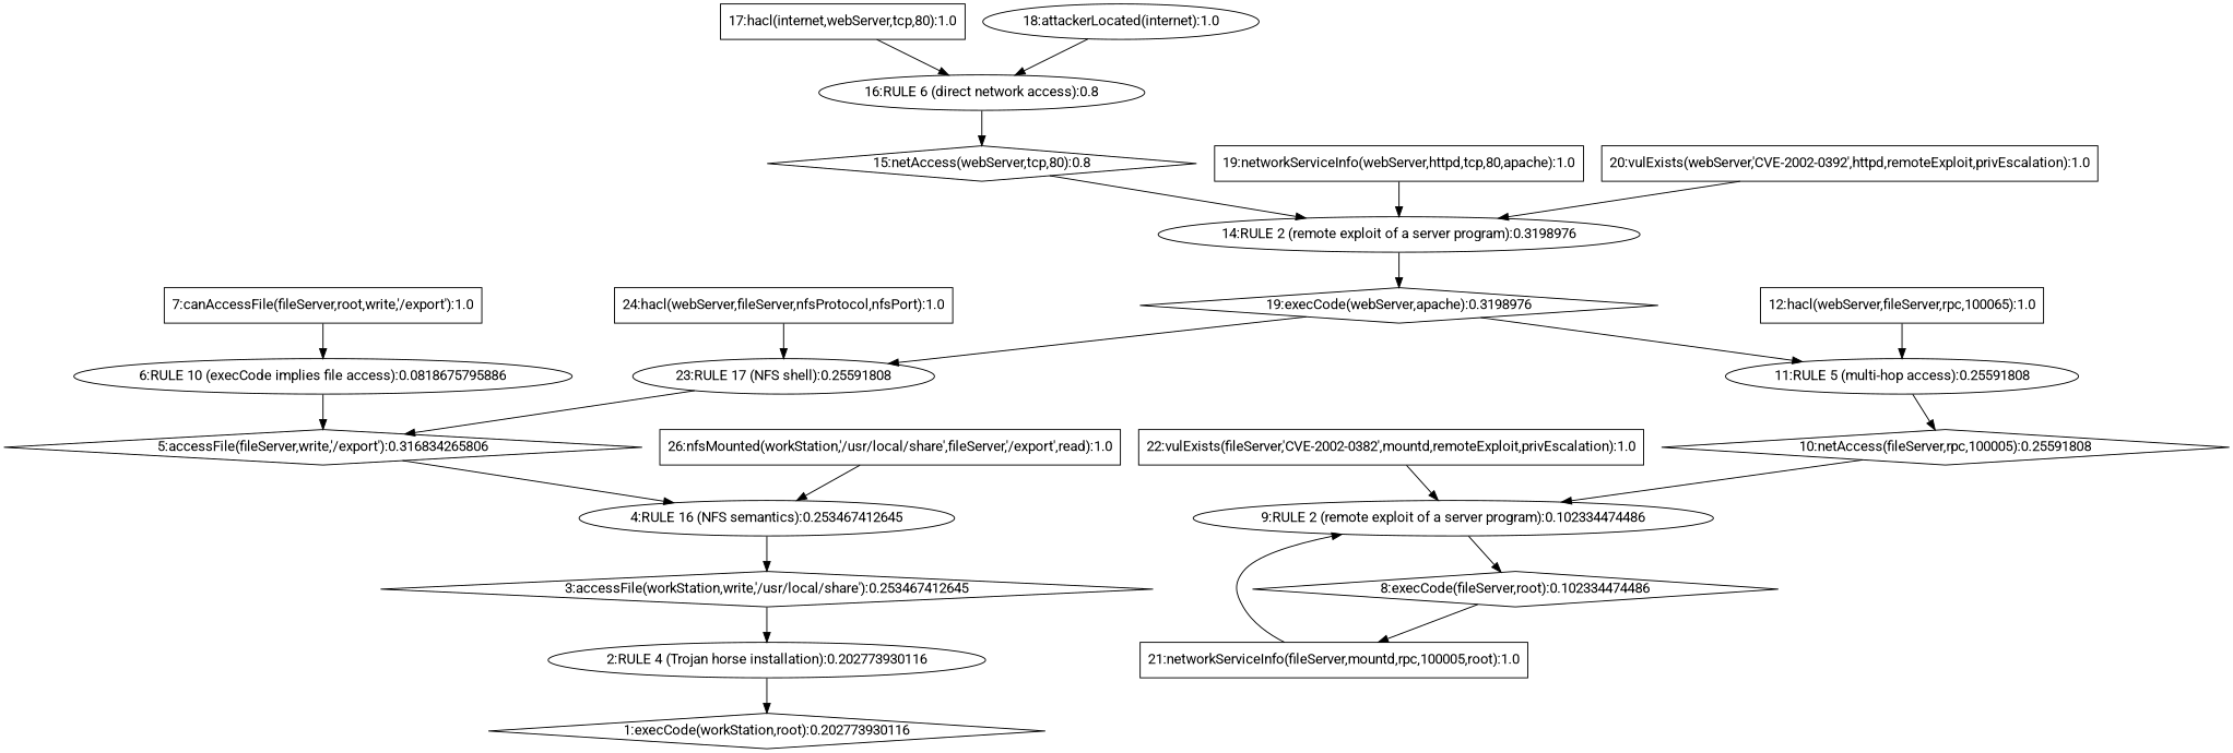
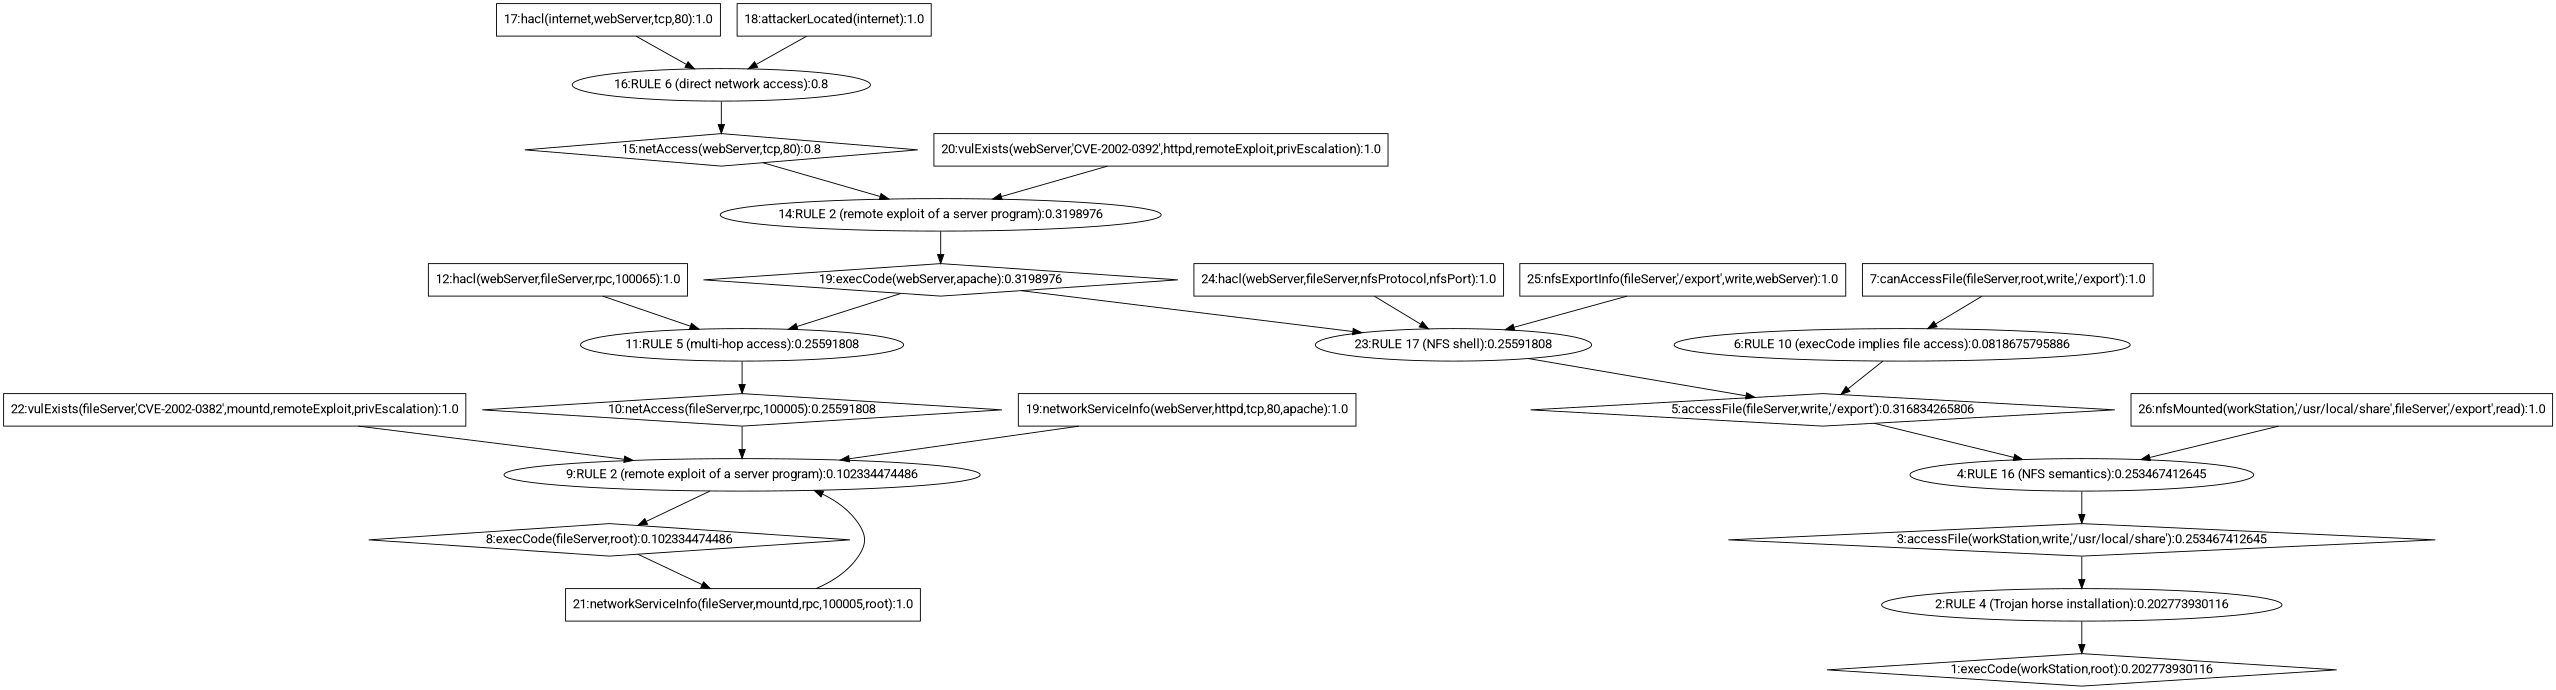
  digraph {
    fontname=Roboto
    node [fontname=Roboto shape=box]
    edge [fontname=Roboto]
    n1 [label="1:execCode(workStation,root):0.202773930116" shape=diamond]
    n2 [label="2:RULE 4 (Trojan horse installation):0.202773930116" shape=ellipse]
    n3 [label="3:accessFile(workStation,write,'/usr/local/share'):0.253467412645" shape=diamond]
    n4 [label="4:RULE 16 (NFS semantics):0.253467412645" shape=ellipse]
    n5 [label="5:accessFile(fileServer,write,'/export'):0.316834265806" shape=diamond]
    n6 [label="6:RULE 10 (execCode implies file access):0.0818675795886" shape=ellipse]
    n7 [label="7:canAccessFile(fileServer,root,write,'/export'):1.0"]
    n8 [label="8:execCode(fileServer,root):0.102334474486" shape=diamond]
    n9 [label="21:networkServiceInfo(fileServer,mountd,rpc,100005,root):1.0"]
    n10 [label="9:RULE 2 (remote exploit of a server program):0.102334474486" shape=ellipse]
    n11 [label="10:netAccess(fileServer,rpc,100005):0.25591808" shape=diamond]
    n12 [label="11:RULE 5 (multi-hop access):0.25591808" shape=ellipse]
    n13 [label="12:hacl(webServer,fileServer,rpc,100065):1.0"]
    n14 [label="19:execCode(webServer,apache):0.3198976" shape=diamond]
    n15 [label="23:RULE 17 (NFS shell):0.25591808" shape=ellipse]
    n16 [label="14:RULE 2 (remote exploit of a server program):0.3198976" shape=ellipse]
    n17 [label="15:netAccess(webServer,tcp,80):0.8" shape=diamond]
    n18 [label="16:RULE 6 (direct network access):0.8" shape=ellipse]
    n19 [label="17:hacl(internet,webServer,tcp,80):1.0"]
-   n20 [label="18:attackerLocated(internet):1.0" shape=ellipse]
+   n20 [label="18:attackerLocated(internet):1.0"]
    n21 [label="19:networkServiceInfo(webServer,httpd,tcp,80,apache):1.0"]
    n22 [label="20:vulExists(webServer,'CVE-2002-0392',httpd,remoteExploit,privEscalation):1.0"]
    n23 [label="22:vulExists(fileServer,'CVE-2002-0382',mountd,remoteExploit,privEscalation):1.0"]
    n24 [label="24:hacl(webServer,fileServer,nfsProtocol,nfsPort):1.0"]
+   n25 [label="25:nfsExportInfo(fileServer,'/export',write,webServer):1.0"]
    n26 [label="26:nfsMounted(workStation,'/usr/local/share',fileServer,'/export',read):1.0"]
    n2 -> n1
    n3 -> n2
    n4 -> n3
    n5 -> n4
    n6 -> n5
    n7 -> n6
    n8 -> n9
    n9 -> n10
    n10 -> n8
    n11 -> n10
    n12 -> n11
    n13 -> n12
    n14 -> n12
    n14 -> n15
    n15 -> n5
    n16 -> n14
    n17 -> n16
    n18 -> n17
    n19 -> n18
    n20 -> n18
-   n21 -> n16
+   n21 -> n10
    n22 -> n16
    n23 -> n10
    n24 -> n15
+   n25 -> n15
    n26 -> n4
  }
